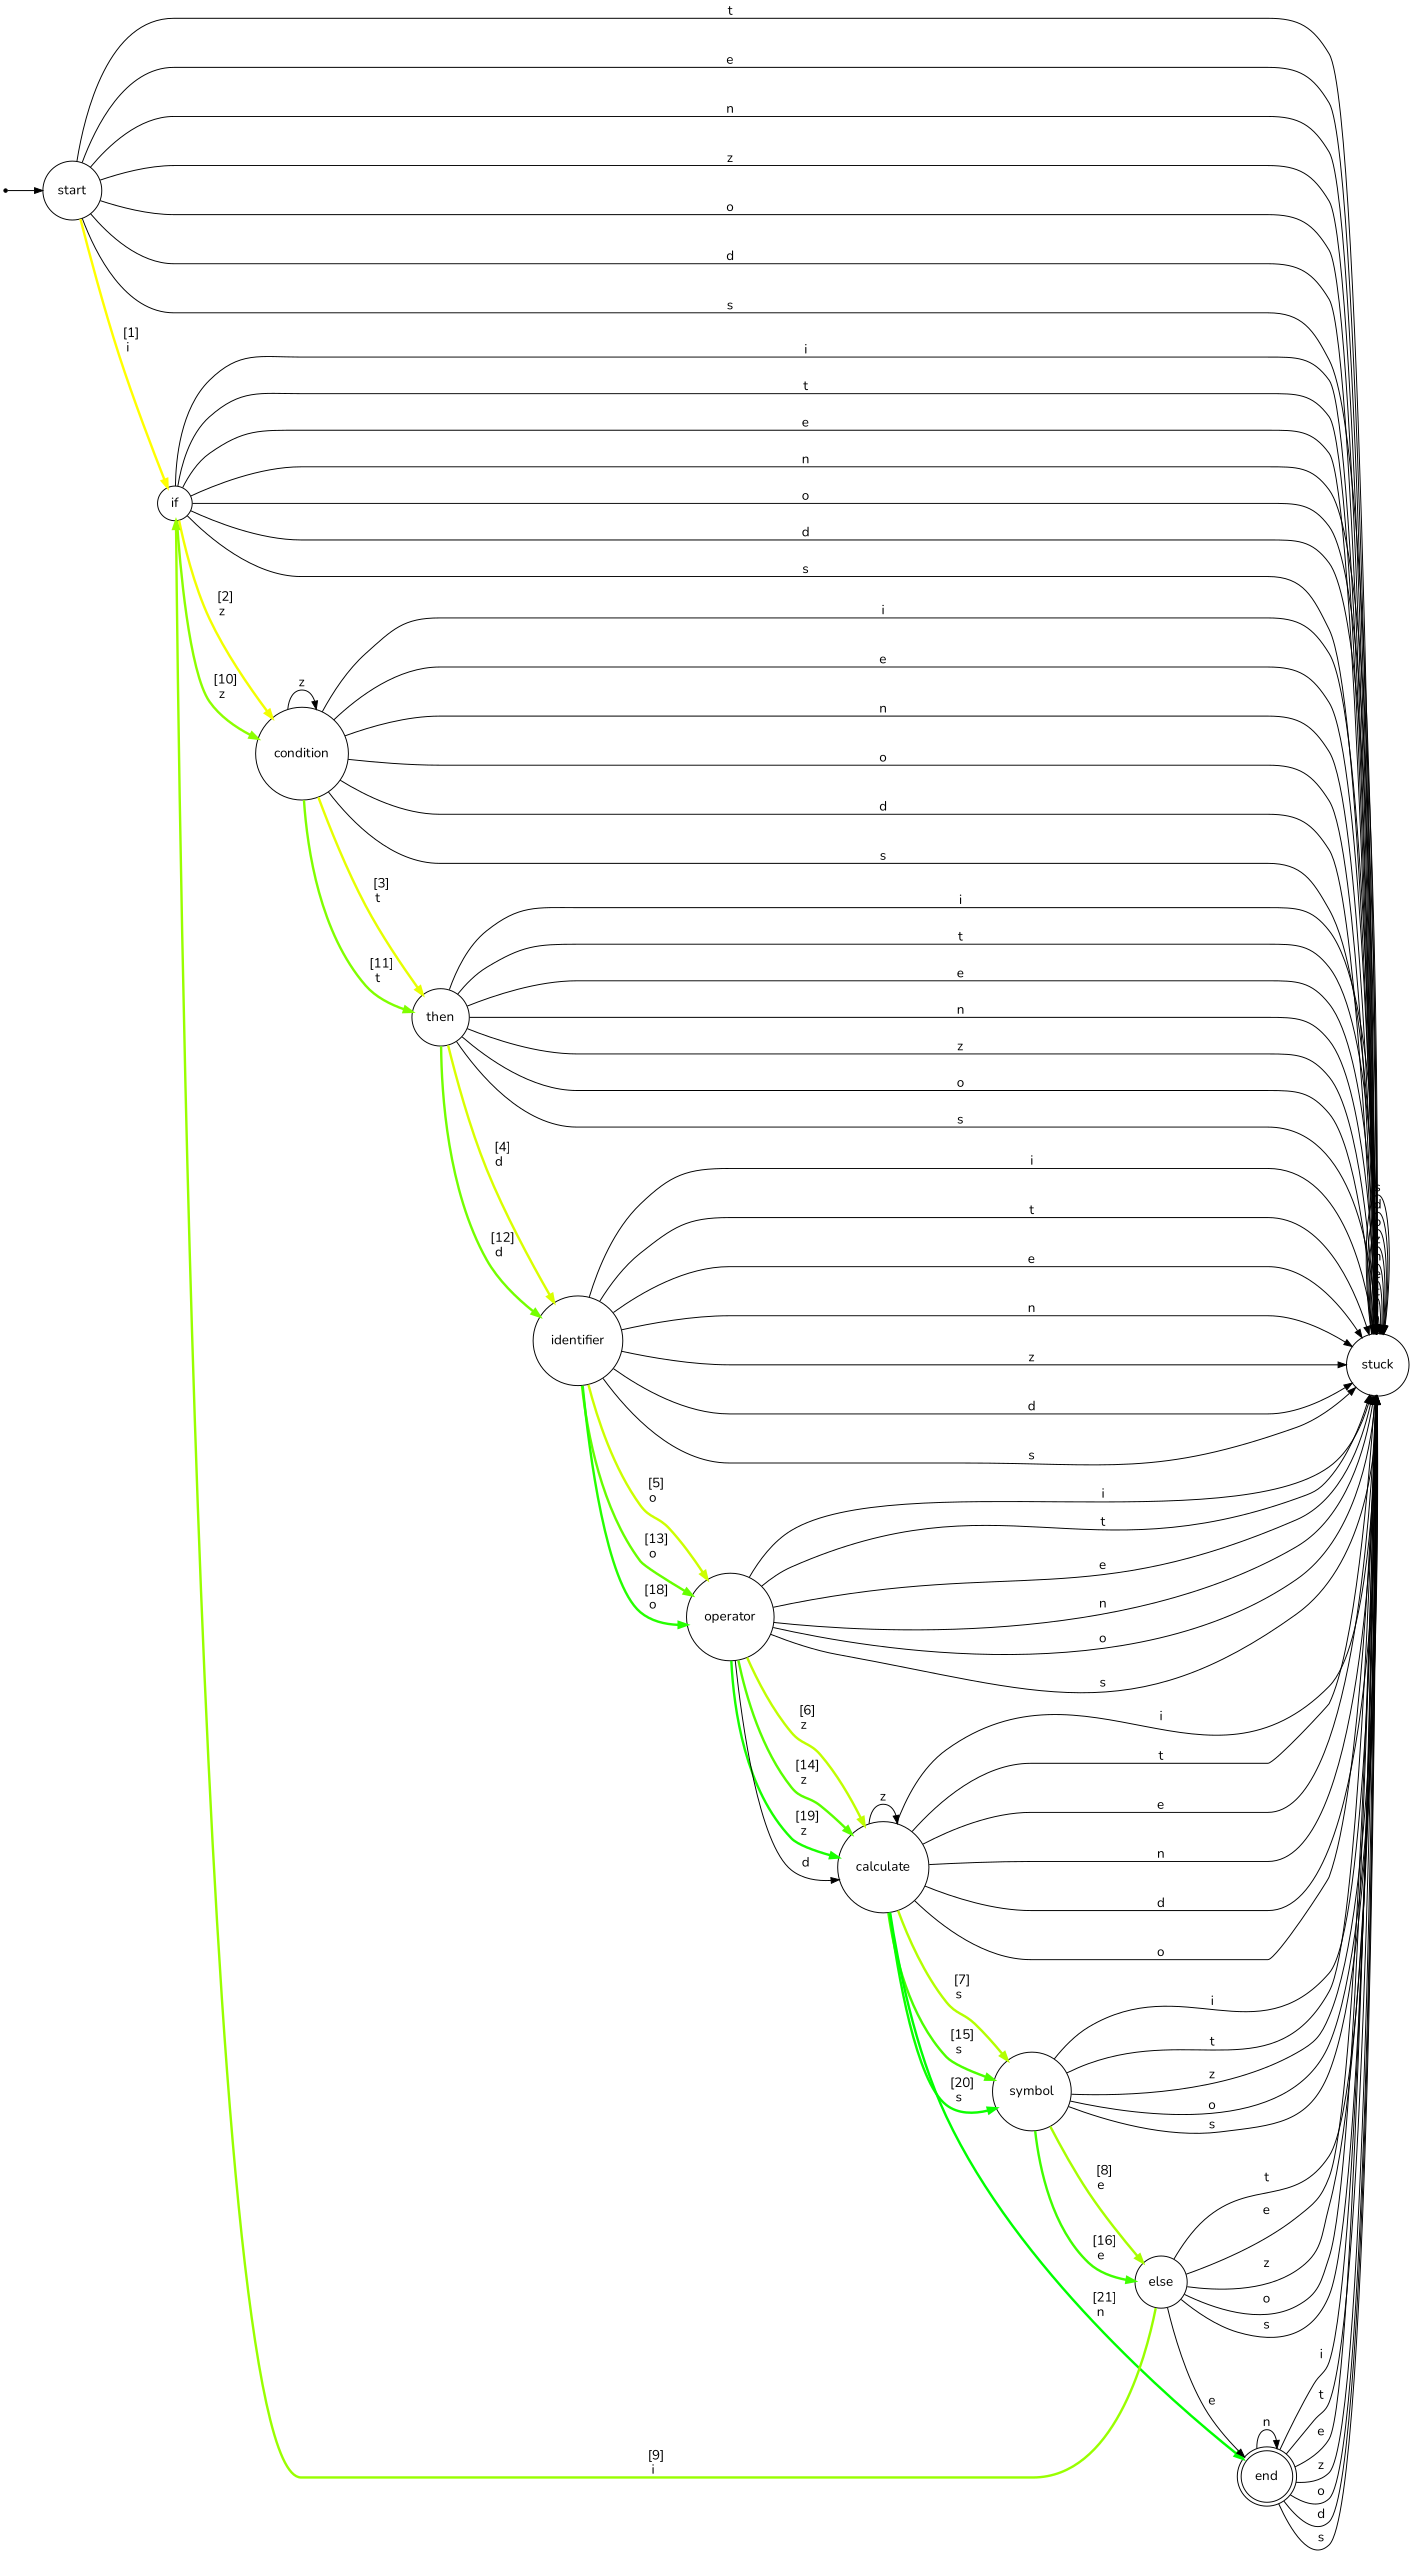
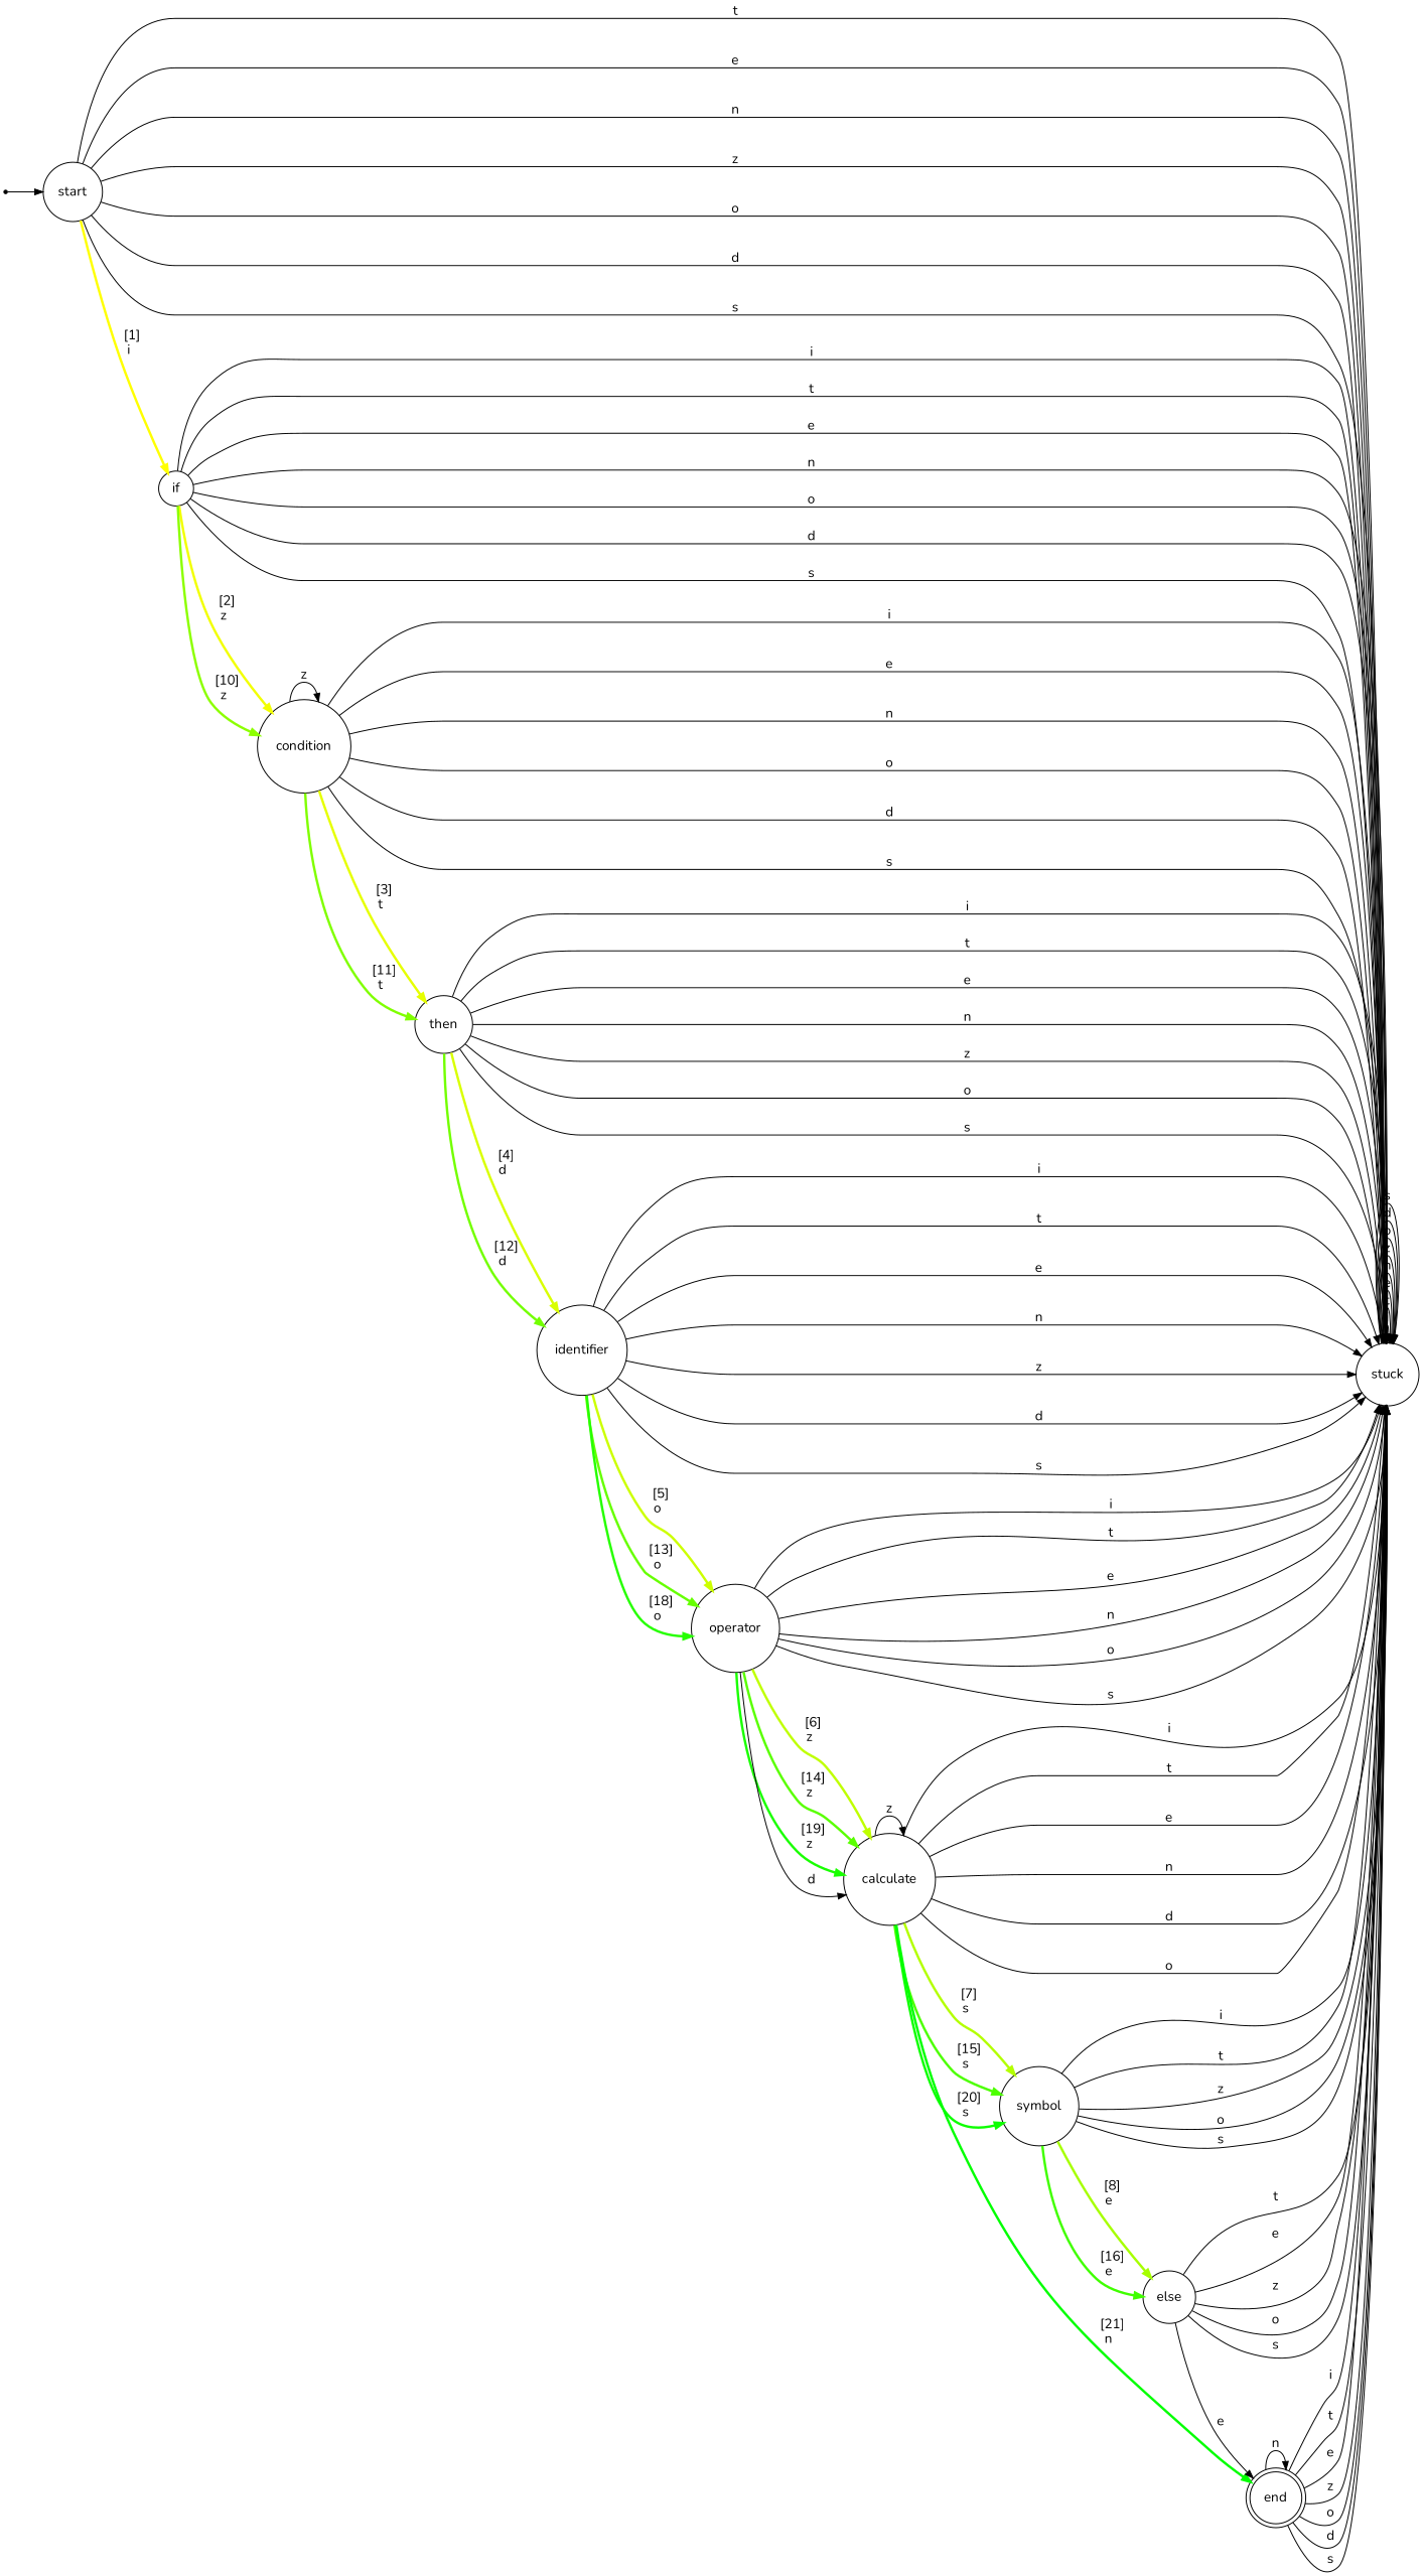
  digraph {
    fontname=Nunito
    rankdir=LR
    ranksep=0.5
    node [fontname=Nunito fontsize=14.0 shape=circle]
    edge [arrowsize=0.85 fontname=Nunito fontsize=14.0]
    Initial [shape=point]
    start
    stuck
    if
    calculate
    symbol
    end [shape=doublecircle]
    else
    condition
    then
    identifier
    operator
    Initial -> start [fontsize=""]
    start -> stuck [label=" t "]
    start -> stuck [label=" e "]
    start -> stuck [label=" n "]
    start -> stuck [label=" z "]
    start -> stuck [label=" o "]
    start -> stuck [label=" d "]
    start -> stuck [label=" s "]
    start -> if [color="#ffff00" label=" [1]\ni " penwidth=2.5]
    stuck -> stuck [label=" i "]
    stuck -> stuck [label=" t "]
    stuck -> stuck [label=" e "]
    stuck -> stuck [label=" n "]
    stuck -> stuck [label=" z "]
    stuck -> stuck [label=" o "]
    stuck -> stuck [label=" d "]
    stuck -> stuck [label=" s "]
    if -> stuck [label=" i "]
    if -> stuck [label=" t "]
    if -> stuck [label=" e "]
    if -> stuck [label=" n "]
    if -> stuck [label=" o "]
    if -> stuck [label=" d "]
    if -> stuck [label=" s "]
    if -> condition [color="#f2ff00" label=" [2]\nz " penwidth=2.5]
    if -> condition [color="#8cff00" label=" [10]\nz " penwidth=2.5]
    calculate -> stuck [label=" i "]
    calculate -> stuck [label=" t "]
    calculate -> stuck [label=" e "]
    calculate -> stuck [label=" n "]
    calculate -> stuck [label=" d "]
    calculate -> stuck [label=" o "]
    calculate -> calculate [label=" z "]
    calculate -> symbol [color="#b3ff00" label=" [7]\ns " penwidth=2.5]
    calculate -> symbol [color="#4cff00" label=" [15]\ns " penwidth=2.5]
    calculate -> symbol [color="#0dff00" label=" [20]\ns " penwidth=2.5]
    calculate -> end [color="#00ff00" label=" [21]\nn " penwidth=2.5]
    symbol -> stuck [label=" i "]
    symbol -> stuck [label=" t "]
    symbol -> stuck [label=" z "]
    symbol -> stuck [label=" o "]
    symbol -> stuck [label=" s "]
    symbol -> else [color="#a6ff00" label=" [8]\ne " penwidth=2.5]
    symbol -> else [color="#40ff00" label=" [16]\ne " penwidth=2.5]
    end -> stuck [label=" i "]
    end -> stuck [label=" t "]
    end -> stuck [label=" e "]
    end -> stuck [label=" z "]
    end -> stuck [label=" o "]
    end -> stuck [label=" d "]
    end -> stuck [label=" s "]
    end -> end [label=" n "]
    else -> stuck [label=" t "]
    else -> stuck [label=" e "]
    else -> stuck [label=" z "]
    else -> stuck [label=" o "]
    else -> stuck [label=" s "]
-   else -> if [color="#99ff00" label=" [9]\ni " penwidth=2.5]
    else -> end [label=" e "]
    condition -> stuck [label=" i "]
    condition -> stuck [label=" e "]
    condition -> stuck [label=" n "]
    condition -> stuck [label=" o "]
    condition -> stuck [label=" d "]
    condition -> stuck [label=" s "]
    condition -> condition [label=" z "]
    condition -> then [color="#e6ff00" label=" [3]\nt " penwidth=2.5]
    condition -> then [color="#80ff00" label=" [11]\nt " penwidth=2.5]
    then -> stuck [label=" i "]
    then -> stuck [label=" t "]
    then -> stuck [label=" e "]
    then -> stuck [label=" n "]
    then -> stuck [label=" z "]
    then -> stuck [label=" o "]
    then -> stuck [label=" s "]
    then -> identifier [color="#d9ff00" label=" [4]\nd " penwidth=2.5]
    then -> identifier [color="#73ff00" label=" [12]\nd " penwidth=2.5]
    identifier -> stuck [label=" i "]
    identifier -> stuck [label=" t "]
    identifier -> stuck [label=" e "]
    identifier -> stuck [label=" n "]
    identifier -> stuck [label=" z "]
    identifier -> stuck [label=" d "]
    identifier -> stuck [label=" s "]
    identifier -> operator [color="#ccff00" label=" [5]\no " penwidth=2.5]
    identifier -> operator [color="#66ff00" label=" [13]\no " penwidth=2.5]
    identifier -> operator [color="#26ff00" label=" [18]\no " penwidth=2.5]
    operator -> stuck [label=" i "]
    operator -> stuck [label=" t "]
    operator -> stuck [label=" e "]
    operator -> stuck [label=" n "]
    operator -> stuck [label=" o "]
    operator -> stuck [label=" s "]
    operator -> calculate [color="#bfff00" label=" [6]\nz " penwidth=2.5]
    operator -> calculate [color="#59ff00" label=" [14]\nz " penwidth=2.5]
    operator -> calculate [color="#19ff00" label=" [19]\nz " penwidth=2.5]
    operator -> calculate [label=" d "]
  }
